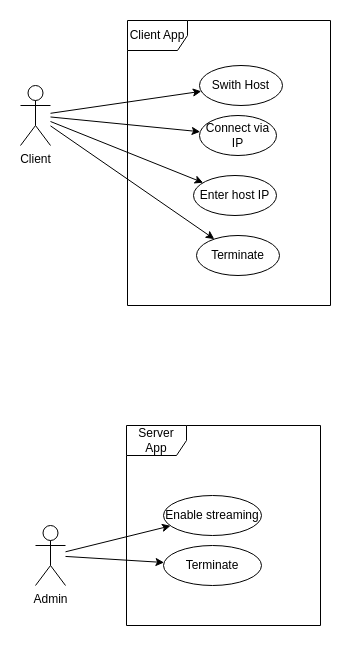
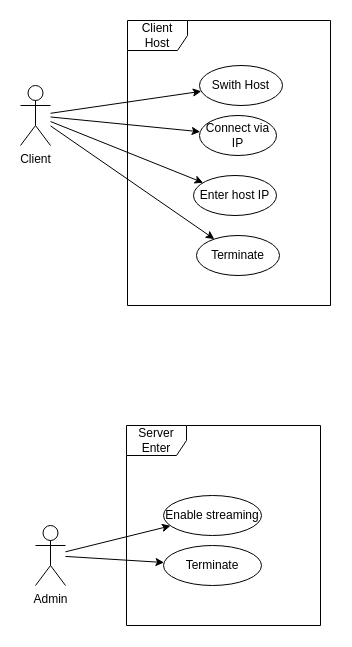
  <mxCell id="0" />
  <mxCell id="1" parent="0" />
  <mxCell id="2" style="edgeStyle=none;rounded=0;orthogonalLoop=1;jettySize=auto;html=1;endArrow=classic;endFill=1;" edge="1" parent="1" source="6" target="7"><mxGeometry relative="1" as="geometry" /></mxCell>
  <mxCell id="3" style="edgeStyle=none;rounded=0;orthogonalLoop=1;jettySize=auto;html=1;endArrow=classic;endFill=1;" edge="1" parent="1" source="6" target="8"><mxGeometry relative="1" as="geometry" /></mxCell>
  <mxCell id="4" style="edgeStyle=none;rounded=0;orthogonalLoop=1;jettySize=auto;html=1;endArrow=classic;endFill=1;" edge="1" parent="1" source="6" target="9"><mxGeometry relative="1" as="geometry" /></mxCell>
  <mxCell id="5" style="edgeStyle=none;rounded=0;orthogonalLoop=1;jettySize=auto;html=1;endArrow=classic;endFill=1;" edge="1" parent="1" source="6" target="10"><mxGeometry relative="1" as="geometry" /></mxCell>
  <mxCell id="6" value="Client" style="shape=umlActor;html=1;verticalLabelPosition=bottom;verticalAlign=top;align=center;" vertex="1" parent="1"><mxGeometry x="20" y="85" width="30" height="60" as="geometry" /></mxCell>
  <mxCell id="7" value="Connect via IP" style="ellipse;whiteSpace=wrap;html=1;" vertex="1" parent="1"><mxGeometry x="199" y="115" width="77" height="40" as="geometry" /></mxCell>
  <mxCell id="8" value="Enter host IP" style="ellipse;whiteSpace=wrap;html=1;" vertex="1" parent="1"><mxGeometry x="193" y="175" width="83" height="40" as="geometry" /></mxCell>
  <mxCell id="9" value="Swith Host" style="ellipse;whiteSpace=wrap;html=1;" vertex="1" parent="1"><mxGeometry x="199" y="65" width="83" height="40" as="geometry" /></mxCell>
  <mxCell id="10" value="Terminate" style="ellipse;whiteSpace=wrap;html=1;" vertex="1" parent="1"><mxGeometry x="196" y="235" width="83" height="40" as="geometry" /></mxCell>
- <mxCell id="11" value="Client App" style="shape=umlFrame;whiteSpace=wrap;html=1;fillColor=#ffffff;swimlaneFillColor=none;strokeColor=#000000;comic=0;" vertex="1" parent="1"><mxGeometry x="127" y="20" width="203" height="285" as="geometry" /></mxCell>
+ <mxCell id="11" value="Client Host" style="shape=umlFrame;whiteSpace=wrap;html=1;fillColor=#ffffff;swimlaneFillColor=none;strokeColor=#000000;comic=0;" vertex="1" parent="1"><mxGeometry x="127" y="20" width="203" height="285" as="geometry" /></mxCell>
  <mxCell id="12" style="edgeStyle=none;rounded=0;orthogonalLoop=1;jettySize=auto;html=1;endArrow=classic;endFill=1;" edge="1" parent="1" source="14" target="15"><mxGeometry relative="1" as="geometry" /></mxCell>
  <mxCell id="13" style="edgeStyle=none;rounded=0;orthogonalLoop=1;jettySize=auto;html=1;endArrow=classic;endFill=1;" edge="1" parent="1" source="14" target="16"><mxGeometry relative="1" as="geometry" /></mxCell>
  <mxCell id="14" value="Admin" style="shape=umlActor;verticalLabelPosition=bottom;labelBackgroundColor=#ffffff;verticalAlign=top;html=1;comic=0;strokeColor=#000000;fillColor=#ffffff;" vertex="1" parent="1"><mxGeometry x="35" y="525" width="30" height="60" as="geometry" /></mxCell>
  <mxCell id="15" value="Enable streaming" style="ellipse;whiteSpace=wrap;html=1;comic=0;strokeColor=#000000;fillColor=#ffffff;" vertex="1" parent="1"><mxGeometry x="163" y="495" width="98" height="40" as="geometry" /></mxCell>
  <mxCell id="16" value="Terminate" style="ellipse;whiteSpace=wrap;html=1;comic=0;strokeColor=#000000;fillColor=#ffffff;" vertex="1" parent="1"><mxGeometry x="163" y="545" width="98" height="40" as="geometry" /></mxCell>
- <mxCell id="17" value="Server App" style="shape=umlFrame;whiteSpace=wrap;html=1;comic=0;strokeColor=#000000;fillColor=#ffffff;" vertex="1" parent="1"><mxGeometry x="126" y="425" width="194" height="200" as="geometry" /></mxCell>
+ <mxCell id="17" value="Server Enter" style="shape=umlFrame;whiteSpace=wrap;html=1;comic=0;strokeColor=#000000;fillColor=#ffffff;" vertex="1" parent="1"><mxGeometry x="126" y="425" width="194" height="200" as="geometry" /></mxCell>
